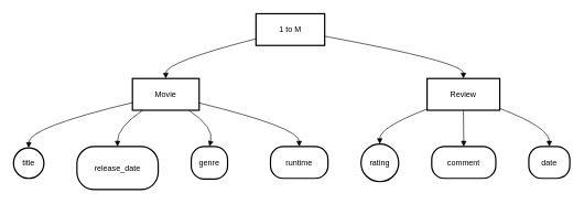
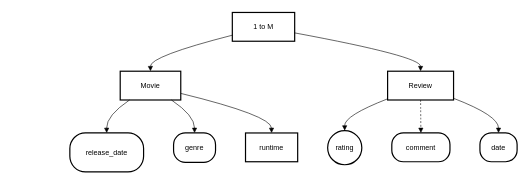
  <mxCell id="0" />
  <mxCell id="1" parent="0" />
  <mxCell id="2" value="Movie" style="whiteSpace=wrap;strokeWidth=2;" vertex="1" parent="1"><mxGeometry x="200" y="118" width="101" height="48" as="geometry" /></mxCell>
- <mxCell id="3" value="title" style="ellipse;aspect=fixed;strokeWidth=2;whiteSpace=wrap;" vertex="1" parent="1"><mxGeometry x="20" y="223" width="46" height="46" as="geometry" /></mxCell>
  <mxCell id="4" value="release_date" style="rounded=1;arcSize=40;strokeWidth=2" vertex="1" parent="1"><mxGeometry x="116" y="221" width="123" height="65" as="geometry" /></mxCell>
- <mxCell id="5" value="genre" style="rounded=1;arcSize=40;strokeWidth=2" vertex="1" parent="1"><mxGeometry x="289" y="221" width="55" height="49" as="geometry" /></mxCell>
- <mxCell id="6" value="runtime" style="rounded=1;arcSize=40;strokeWidth=2" vertex="1" parent="1"><mxGeometry x="409" y="221" width="87" height="48" as="geometry" /></mxCell>
+ <mxCell id="5" value="genre" style="rounded=1;arcSize=40;strokeWidth=2" vertex="1" parent="1"><mxGeometry x="289" y="221" width="70" height="49" as="geometry" /></mxCell>
+ <mxCell id="6" value="runtime" style="arcSize=40;strokeWidth=2;rounded=0;" vertex="1" parent="1"><mxGeometry x="409" y="221" width="87" height="48" as="geometry" /></mxCell>
  <mxCell id="7" value="Review" style="whiteSpace=wrap;strokeWidth=2;" vertex="1" parent="1"><mxGeometry x="646" y="118" width="110" height="48" as="geometry" /></mxCell>
  <mxCell id="8" value="rating" style="ellipse;aspect=fixed;strokeWidth=2;whiteSpace=wrap;" vertex="1" parent="1"><mxGeometry x="546" y="217" width="57" height="57" as="geometry" /></mxCell>
  <mxCell id="9" value="comment" style="rounded=1;arcSize=40;strokeWidth=2" vertex="1" parent="1"><mxGeometry x="653" y="221" width="97" height="48" as="geometry" /></mxCell>
  <mxCell id="10" value="date" style="rounded=1;arcSize=40;strokeWidth=2" vertex="1" parent="1"><mxGeometry x="800" y="221" width="62" height="48" as="geometry" /></mxCell>
  <mxCell id="11" value="1 to M" style="whiteSpace=wrap;strokeWidth=2;" vertex="1" parent="1"><mxGeometry x="387" y="20" width="104" height="48" as="geometry" /></mxCell>
- <mxCell id="12" value="" style="curved=1;startArrow=none;endArrow=block;exitX=0;exitY=0.76;entryX=0.5;entryY=-0.01;" edge="1" parent="1" source="2" target="3"><mxGeometry relative="1" as="geometry"><Array as="points"><mxPoint x="43" y="192" /></Array></mxGeometry></mxCell>
  <mxCell id="13" value="" style="curved=1;startArrow=none;endArrow=block;exitX=0.14;exitY=1.02;entryX=0.5;entryY=0.01;" edge="1" parent="1" source="2" target="4"><mxGeometry relative="1" as="geometry"><Array as="points"><mxPoint x="177" y="192" /></Array></mxGeometry></mxCell>
  <mxCell id="14" value="" style="curved=1;startArrow=none;endArrow=block;exitX=0.86;exitY=1.02;entryX=0.5;entryY=0;" edge="1" parent="1" source="2" target="5"><mxGeometry relative="1" as="geometry"><Array as="points"><mxPoint x="324" y="192" /></Array></mxGeometry></mxCell>
  <mxCell id="15" value="" style="curved=1;startArrow=none;endArrow=block;exitX=1;exitY=0.77;entryX=0.5;entryY=0.01;" edge="1" parent="1" source="2" target="6"><mxGeometry relative="1" as="geometry"><Array as="points"><mxPoint x="452" y="192" /></Array></mxGeometry></mxCell>
  <mxCell id="16" value="" style="curved=1;startArrow=none;endArrow=block;exitX=0;exitY=0.96;entryX=0.5;entryY=0;" edge="1" parent="1" source="7" target="8"><mxGeometry relative="1" as="geometry"><Array as="points"><mxPoint x="574" y="192" /></Array></mxGeometry></mxCell>
- <mxCell id="17" value="" style="curved=1;startArrow=none;endArrow=block;exitX=0.5;exitY=1.02;entryX=0.5;entryY=0.01;" edge="1" parent="1" source="7" target="9"><mxGeometry relative="1" as="geometry"><Array as="points" /></mxGeometry></mxCell>
+ <mxCell id="17" value="" style="curved=1;startArrow=none;endArrow=block;exitX=0.5;exitY=1.02;entryX=0.5;entryY=0.01;dashed=1;" edge="1" parent="1" source="7" target="9"><mxGeometry relative="1" as="geometry"><Array as="points" /></mxGeometry></mxCell>
  <mxCell id="18" value="" style="curved=1;startArrow=none;endArrow=block;exitX=1.01;exitY=0.95;entryX=0.5;entryY=0.01;" edge="1" parent="1" source="7" target="10"><mxGeometry relative="1" as="geometry"><Array as="points"><mxPoint x="831" y="192" /></Array></mxGeometry></mxCell>
  <mxCell id="19" value="" style="curved=1;startArrow=none;endArrow=block;exitX=0;exitY=0.79;entryX=0.5;entryY=0.01;" edge="1" parent="1" source="11" target="2"><mxGeometry relative="1" as="geometry"><Array as="points"><mxPoint x="250" y="93" /></Array></mxGeometry></mxCell>
  <mxCell id="20" value="" style="curved=1;startArrow=none;endArrow=block;exitX=1;exitY=0.71;entryX=0.5;entryY=0.01;" edge="1" parent="1" source="11" target="7"><mxGeometry relative="1" as="geometry"><Array as="points"><mxPoint x="701" y="93" /></Array></mxGeometry></mxCell>
